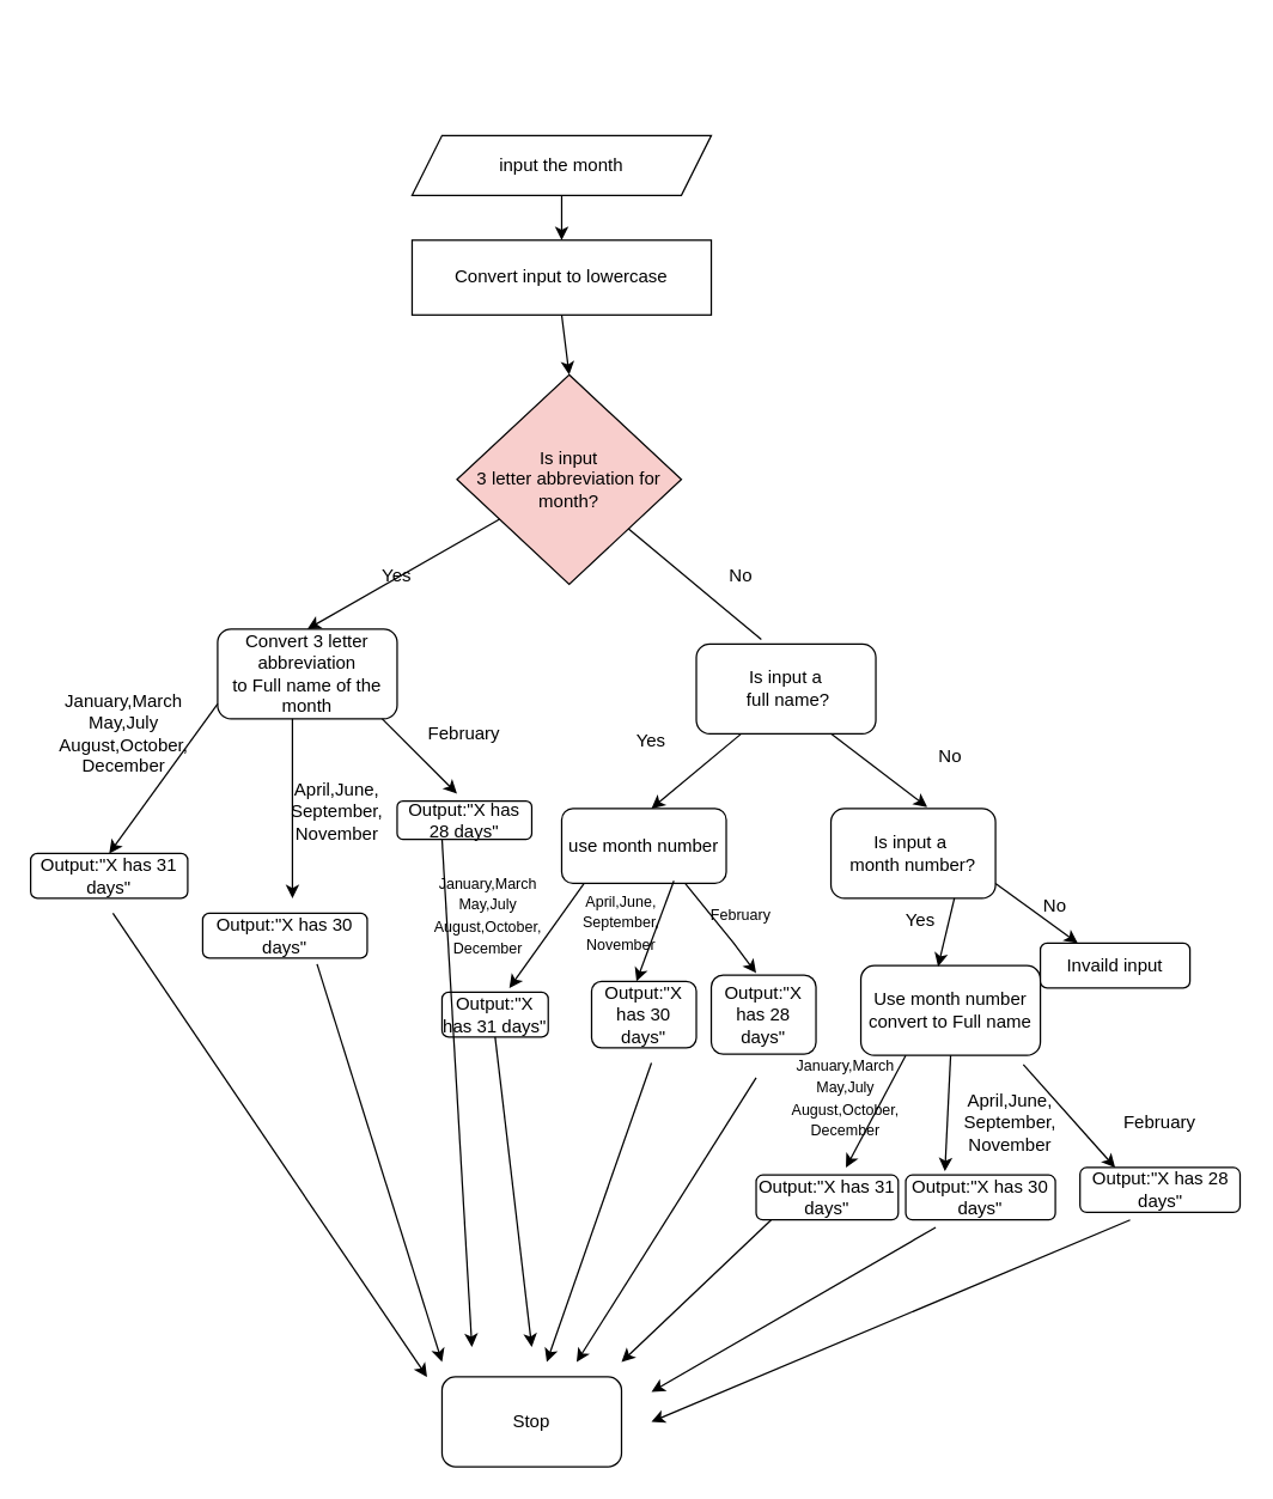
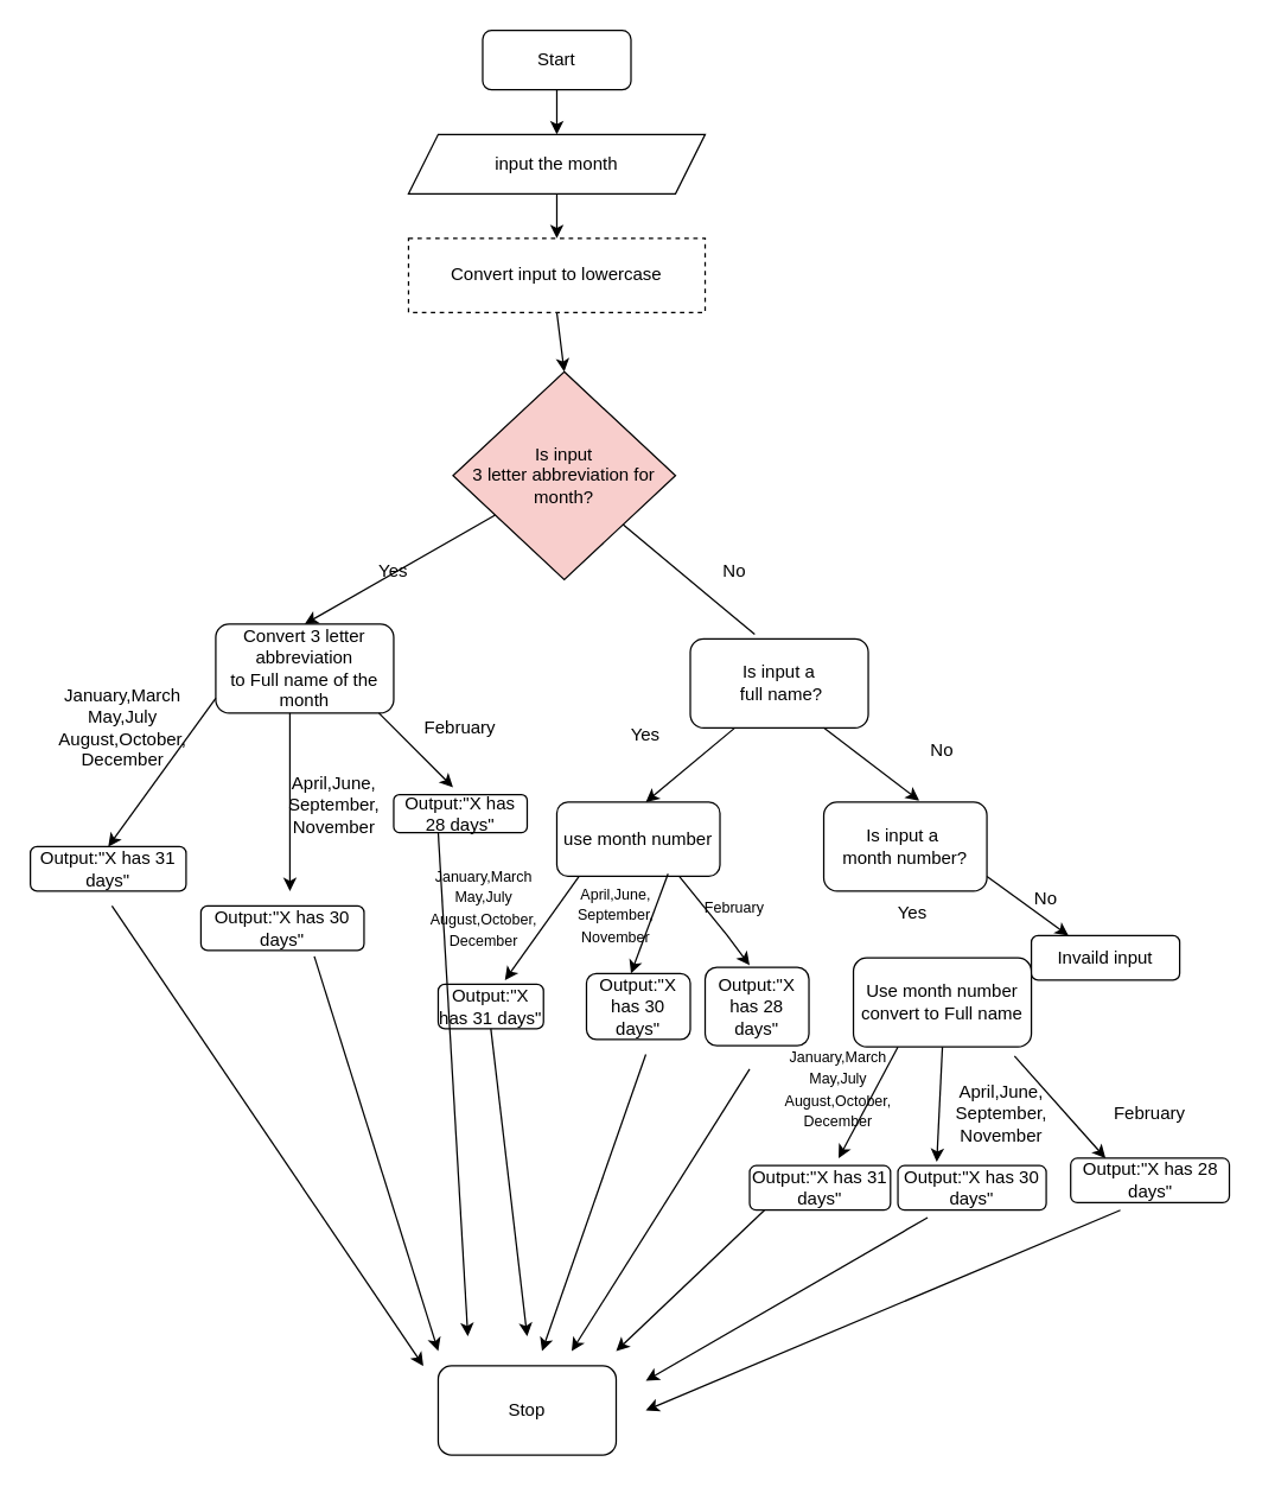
  <mxCell id="0" />
  <mxCell id="1" parent="0" />
+ <mxCell id="2" value="Start" style="rounded=1;whiteSpace=wrap;html=1;" vertex="1" parent="1"><mxGeometry x="325" y="20" width="100" height="40" as="geometry" /></mxCell>
  <mxCell id="3" value="input the month" style="shape=parallelogram;perimeter=parallelogramPerimeter;whiteSpace=wrap;html=1;fixedSize=1;" vertex="1" parent="1"><mxGeometry x="275" y="90" width="200" height="40" as="geometry" /></mxCell>
- <mxCell id="5" value="Convert input to lowercase" style="rounded=0;whiteSpace=wrap;html=1;" vertex="1" parent="1"><mxGeometry x="275" y="160" width="200" height="50" as="geometry" /></mxCell>
+ <mxCell id="4" value="" style="endArrow=classic;html=1;rounded=0;entryX=0.5;entryY=0;entryDx=0;entryDy=0;" edge="1" parent="1" source="2" target="3"><mxGeometry width="50" height="50" relative="1" as="geometry"><mxPoint x="395" y="280" as="sourcePoint" /><mxPoint x="445" y="230" as="targetPoint" /></mxGeometry></mxCell>
+ <mxCell id="5" value="Convert input to lowercase" style="rounded=0;whiteSpace=wrap;html=1;dashed=1;" vertex="1" parent="1"><mxGeometry x="275" y="160" width="200" height="50" as="geometry" /></mxCell>
  <mxCell id="6" value="Is input &lt;br&gt;3 letter abbreviation for&lt;br&gt;month?" style="rhombus;whiteSpace=wrap;html=1;fillColor=#f8cecc;" vertex="1" parent="1"><mxGeometry x="305" y="250" width="150" height="140" as="geometry" /></mxCell>
  <mxCell id="7" value="" style="endArrow=classic;html=1;rounded=0;exitX=0.5;exitY=1;exitDx=0;exitDy=0;entryX=0.5;entryY=0;entryDx=0;entryDy=0;" edge="1" parent="1" source="3" target="5"><mxGeometry width="50" height="50" relative="1" as="geometry"><mxPoint x="355" y="200" as="sourcePoint" /><mxPoint x="405" y="150" as="targetPoint" /></mxGeometry></mxCell>
  <mxCell id="8" value="Convert 3 letter abbreviation&lt;br&gt;to Full name of the month" style="rounded=1;whiteSpace=wrap;html=1;" vertex="1" parent="1"><mxGeometry x="145" y="420" width="120" height="60" as="geometry" /></mxCell>
  <mxCell id="9" value="" style="endArrow=classic;html=1;rounded=0;entryX=0.5;entryY=0;entryDx=0;entryDy=0;" edge="1" parent="1" source="6" target="8"><mxGeometry width="50" height="50" relative="1" as="geometry"><mxPoint x="355" y="450" as="sourcePoint" /><mxPoint x="405" y="400" as="targetPoint" /></mxGeometry></mxCell>
  <mxCell id="10" value="Yes" style="text;html=1;strokeColor=none;fillColor=none;align=center;verticalAlign=middle;whiteSpace=wrap;rounded=0;" vertex="1" parent="1"><mxGeometry x="235" y="370" width="60" height="30" as="geometry" /></mxCell>
  <mxCell id="11" value="Is input a&lt;br&gt;&amp;nbsp;full&amp;nbsp;name?" style="rounded=1;whiteSpace=wrap;html=1;" vertex="1" parent="1"><mxGeometry x="465" y="430" width="120" height="60" as="geometry" /></mxCell>
  <mxCell id="12" value="" style="endArrow=none;html=1;rounded=0;entryX=0.362;entryY=-0.05;entryDx=0;entryDy=0;entryPerimeter=0;" edge="1" parent="1" source="6" target="11"><mxGeometry width="50" height="50" relative="1" as="geometry"><mxPoint x="475" y="360" as="sourcePoint" /><mxPoint x="380" y="437" as="targetPoint" /></mxGeometry></mxCell>
  <mxCell id="13" value="No" style="text;html=1;strokeColor=none;fillColor=none;align=center;verticalAlign=middle;whiteSpace=wrap;rounded=0;" vertex="1" parent="1"><mxGeometry x="465" y="370" width="60" height="30" as="geometry" /></mxCell>
  <mxCell id="14" value="use month number" style="rounded=1;whiteSpace=wrap;html=1;" vertex="1" parent="1"><mxGeometry x="375" y="540" width="110" height="50" as="geometry" /></mxCell>
  <mxCell id="15" value="Is input a&amp;nbsp;&lt;br&gt;month number?" style="rounded=1;whiteSpace=wrap;html=1;" vertex="1" parent="1"><mxGeometry x="555" y="540" width="110" height="60" as="geometry" /></mxCell>
  <mxCell id="16" value="" style="endArrow=classic;html=1;rounded=0;" edge="1" parent="1"><mxGeometry width="50" height="50" relative="1" as="geometry"><mxPoint x="495" y="490" as="sourcePoint" /><mxPoint x="435" y="540" as="targetPoint" /></mxGeometry></mxCell>
  <mxCell id="17" value="" style="endArrow=classic;html=1;rounded=0;entryX=0.585;entryY=-0.017;entryDx=0;entryDy=0;entryPerimeter=0;" edge="1" parent="1" target="15"><mxGeometry width="50" height="50" relative="1" as="geometry"><mxPoint x="555" y="490" as="sourcePoint" /><mxPoint x="615" y="535" as="targetPoint" /></mxGeometry></mxCell>
  <mxCell id="18" value="" style="endArrow=classic;html=1;rounded=0;exitX=0.5;exitY=1;exitDx=0;exitDy=0;entryX=0.5;entryY=0;entryDx=0;entryDy=0;" edge="1" parent="1" source="5" target="6"><mxGeometry width="50" height="50" relative="1" as="geometry"><mxPoint x="355" y="280" as="sourcePoint" /><mxPoint x="405" y="230" as="targetPoint" /></mxGeometry></mxCell>
  <mxCell id="19" value="Yes" style="text;html=1;strokeColor=none;fillColor=none;align=center;verticalAlign=middle;whiteSpace=wrap;rounded=0;" vertex="1" parent="1"><mxGeometry x="405" y="480" width="60" height="30" as="geometry" /></mxCell>
  <mxCell id="20" value="No" style="text;html=1;strokeColor=none;fillColor=none;align=center;verticalAlign=middle;whiteSpace=wrap;rounded=0;" vertex="1" parent="1"><mxGeometry x="605" y="490" width="60" height="30" as="geometry" /></mxCell>
  <mxCell id="21" value="Use month number&lt;br&gt;convert to Full name" style="rounded=1;whiteSpace=wrap;html=1;" vertex="1" parent="1"><mxGeometry x="575" y="645" width="120" height="60" as="geometry" /></mxCell>
  <mxCell id="22" value="Invaild input" style="rounded=1;whiteSpace=wrap;html=1;" vertex="1" parent="1"><mxGeometry x="695" y="630" width="100" height="30" as="geometry" /></mxCell>
- <mxCell id="23" value="" style="endArrow=classic;html=1;rounded=0;entryX=0.43;entryY=0.01;entryDx=0;entryDy=0;entryPerimeter=0;exitX=0.75;exitY=1;exitDx=0;exitDy=0;" edge="1" parent="1" source="15" target="21"><mxGeometry width="50" height="50" relative="1" as="geometry"><mxPoint x="585" y="600" as="sourcePoint" /><mxPoint x="525" y="650" as="targetPoint" /></mxGeometry></mxCell>
  <mxCell id="24" value="" style="endArrow=classic;html=1;rounded=0;entryX=0.25;entryY=0;entryDx=0;entryDy=0;" edge="1" parent="1" target="22"><mxGeometry width="50" height="50" relative="1" as="geometry"><mxPoint x="665" y="590" as="sourcePoint" /><mxPoint x="715" y="640" as="targetPoint" /></mxGeometry></mxCell>
  <mxCell id="25" value="" style="endArrow=classic;html=1;rounded=0;exitX=0.25;exitY=1;exitDx=0;exitDy=0;" edge="1" parent="1" source="21"><mxGeometry width="50" height="50" relative="1" as="geometry"><mxPoint x="559" y="700" as="sourcePoint" /><mxPoint x="565" y="780" as="targetPoint" /></mxGeometry></mxCell>
  <mxCell id="26" value="" style="endArrow=classic;html=1;rounded=0;exitX=0.5;exitY=1;exitDx=0;exitDy=0;entryX=0.135;entryY=1.086;entryDx=0;entryDy=0;entryPerimeter=0;" edge="1" parent="1" source="21" target="43"><mxGeometry width="50" height="50" relative="1" as="geometry"><mxPoint x="515" y="710" as="sourcePoint" /><mxPoint x="595" y="850" as="targetPoint" /></mxGeometry></mxCell>
  <mxCell id="27" value="Output:&quot;X has 31 days&quot;" style="rounded=1;whiteSpace=wrap;html=1;" vertex="1" parent="1"><mxGeometry x="505" y="785" width="95" height="30" as="geometry" /></mxCell>
  <mxCell id="28" value="Output:&quot;X has 30 days&quot;" style="rounded=1;whiteSpace=wrap;html=1;" vertex="1" parent="1"><mxGeometry x="605" y="785" width="100" height="30" as="geometry" /></mxCell>
  <mxCell id="29" value="" style="endArrow=classic;html=1;rounded=0;exitX=0.905;exitY=1.103;exitDx=0;exitDy=0;exitPerimeter=0;" edge="1" parent="1" source="21"><mxGeometry width="50" height="50" relative="1" as="geometry"><mxPoint x="615" y="700" as="sourcePoint" /><mxPoint x="745" y="780" as="targetPoint" /></mxGeometry></mxCell>
  <mxCell id="30" value="Output:&quot;X has 28 days&quot;" style="rounded=1;whiteSpace=wrap;html=1;" vertex="1" parent="1"><mxGeometry x="721.5" y="780" width="107" height="30" as="geometry" /></mxCell>
  <mxCell id="31" value="No" style="text;html=1;strokeColor=none;fillColor=none;align=center;verticalAlign=middle;whiteSpace=wrap;rounded=0;" vertex="1" parent="1"><mxGeometry x="675" y="590" width="60" height="30" as="geometry" /></mxCell>
  <mxCell id="32" value="Yes" style="text;html=1;strokeColor=none;fillColor=none;align=center;verticalAlign=middle;whiteSpace=wrap;rounded=0;" vertex="1" parent="1"><mxGeometry x="585" y="600" width="60" height="30" as="geometry" /></mxCell>
  <mxCell id="33" value="" style="endArrow=classic;html=1;rounded=0;entryX=0.5;entryY=0;entryDx=0;entryDy=0;" edge="1" parent="1" target="35"><mxGeometry width="50" height="50" relative="1" as="geometry"><mxPoint x="145" y="470" as="sourcePoint" /><mxPoint x="51" y="520" as="targetPoint" /></mxGeometry></mxCell>
  <mxCell id="34" value="" style="endArrow=classic;html=1;rounded=0;exitX=0.5;exitY=1;exitDx=0;exitDy=0;" edge="1" parent="1"><mxGeometry width="50" height="50" relative="1" as="geometry"><mxPoint x="195" y="480" as="sourcePoint" /><mxPoint x="195" y="600" as="targetPoint" /></mxGeometry></mxCell>
  <mxCell id="35" value="Output:&quot;X has 31 days&quot;" style="rounded=1;whiteSpace=wrap;html=1;" vertex="1" parent="1"><mxGeometry x="20" y="570" width="105" height="30" as="geometry" /></mxCell>
  <mxCell id="36" value="Output:&quot;X has 30 days&quot;" style="rounded=1;whiteSpace=wrap;html=1;" vertex="1" parent="1"><mxGeometry x="135" y="610" width="110" height="30" as="geometry" /></mxCell>
  <mxCell id="37" value="April,June,&lt;br&gt;September,&lt;br&gt;November" style="text;html=1;strokeColor=none;fillColor=none;align=center;verticalAlign=middle;whiteSpace=wrap;rounded=0;" vertex="1" parent="1"><mxGeometry x="165" y="514.5" width="120" height="55.5" as="geometry" /></mxCell>
  <mxCell id="38" value="January,March&lt;br&gt;May,July&lt;br&gt;August,October,&lt;br&gt;December" style="text;html=1;strokeColor=none;fillColor=none;align=center;verticalAlign=middle;whiteSpace=wrap;rounded=0;" vertex="1" parent="1"><mxGeometry x="25" y="460" width="115" height="60" as="geometry" /></mxCell>
  <mxCell id="39" value="Output:&quot;X has 28 days&quot;" style="rounded=1;whiteSpace=wrap;html=1;" vertex="1" parent="1"><mxGeometry x="265" y="535" width="90" height="25.5" as="geometry" /></mxCell>
  <mxCell id="40" value="" style="endArrow=classic;html=1;rounded=0;" edge="1" parent="1"><mxGeometry width="50" height="50" relative="1" as="geometry"><mxPoint x="255" y="480" as="sourcePoint" /><mxPoint x="305" y="530" as="targetPoint" /></mxGeometry></mxCell>
  <mxCell id="41" value="&lt;font style=&quot;font-size: 10px;&quot;&gt;February&lt;/font&gt;" style="text;html=1;strokeColor=none;fillColor=none;align=center;verticalAlign=middle;whiteSpace=wrap;rounded=0;" vertex="1" parent="1"><mxGeometry x="465" y="595.69" width="60" height="30" as="geometry" /></mxCell>
  <mxCell id="42" value="&lt;font style=&quot;font-size: 10px;&quot;&gt;January,March&lt;br&gt;May,July&lt;br&gt;August,October,&lt;br&gt;December&lt;/font&gt;" style="text;html=1;strokeColor=none;fillColor=none;align=center;verticalAlign=middle;whiteSpace=wrap;rounded=0;" vertex="1" parent="1"><mxGeometry x="515" y="710" width="100" height="45" as="geometry" /></mxCell>
  <mxCell id="43" value="April,June,&lt;br&gt;September,&lt;br&gt;November" style="text;html=1;strokeColor=none;fillColor=none;align=center;verticalAlign=middle;whiteSpace=wrap;rounded=0;" vertex="1" parent="1"><mxGeometry x="615" y="722.25" width="120" height="55.5" as="geometry" /></mxCell>
  <mxCell id="44" value="February" style="text;html=1;strokeColor=none;fillColor=none;align=center;verticalAlign=middle;whiteSpace=wrap;rounded=0;" vertex="1" parent="1"><mxGeometry x="745" y="735" width="60" height="30" as="geometry" /></mxCell>
  <mxCell id="45" value="Output:&quot;X has 28 days&quot;" style="rounded=1;whiteSpace=wrap;html=1;" vertex="1" parent="1"><mxGeometry x="475" y="651.37" width="70" height="52.75" as="geometry" /></mxCell>
  <mxCell id="46" value="" style="endArrow=classic;html=1;rounded=0;exitX=0.75;exitY=1;exitDx=0;exitDy=0;" edge="1" parent="1" source="14"><mxGeometry width="50" height="50" relative="1" as="geometry"><mxPoint x="440" y="600" as="sourcePoint" /><mxPoint x="505" y="650" as="targetPoint" /><Array as="points"><mxPoint x="490" y="630" /></Array></mxGeometry></mxCell>
  <mxCell id="47" value="Output:&quot;X has 30 days&quot;" style="rounded=1;whiteSpace=wrap;html=1;" vertex="1" parent="1"><mxGeometry x="395" y="655.49" width="70" height="44.5" as="geometry" /></mxCell>
  <mxCell id="48" value="" style="endArrow=classic;html=1;rounded=0;exitX=0.5;exitY=1;exitDx=0;exitDy=0;" edge="1" parent="1"><mxGeometry width="50" height="50" relative="1" as="geometry"><mxPoint x="450" y="588.24" as="sourcePoint" /><mxPoint x="425" y="655.49" as="targetPoint" /></mxGeometry></mxCell>
  <mxCell id="49" value="&lt;font style=&quot;font-size: 10px;&quot;&gt;April,June,&lt;br&gt;September,&lt;br&gt;November&lt;/font&gt;" style="text;html=1;strokeColor=none;fillColor=none;align=center;verticalAlign=middle;whiteSpace=wrap;rounded=0;" vertex="1" parent="1"><mxGeometry x="380" y="600" width="70" height="31.38" as="geometry" /></mxCell>
  <mxCell id="50" value="Output:&quot;X has 31 days&quot;" style="rounded=1;whiteSpace=wrap;html=1;" vertex="1" parent="1"><mxGeometry x="295" y="662.74" width="71" height="30" as="geometry" /></mxCell>
  <mxCell id="51" value="&lt;font style=&quot;font-size: 10px;&quot;&gt;January,March&lt;br&gt;May,July&lt;br&gt;August,October,&lt;br&gt;December&lt;/font&gt;" style="text;html=1;strokeColor=none;fillColor=none;align=center;verticalAlign=middle;whiteSpace=wrap;rounded=0;" vertex="1" parent="1"><mxGeometry x="285" y="590" width="82" height="41.38" as="geometry" /></mxCell>
  <mxCell id="52" value="" style="endArrow=classic;html=1;rounded=0;" edge="1" parent="1"><mxGeometry width="50" height="50" relative="1" as="geometry"><mxPoint x="390" y="590" as="sourcePoint" /><mxPoint x="340" y="660" as="targetPoint" /></mxGeometry></mxCell>
  <mxCell id="53" value="Stop" style="rounded=1;whiteSpace=wrap;html=1;" vertex="1" parent="1"><mxGeometry x="295" y="920" width="120" height="60" as="geometry" /></mxCell>
  <mxCell id="54" value="February" style="text;html=1;strokeColor=none;fillColor=none;align=center;verticalAlign=middle;whiteSpace=wrap;rounded=0;" vertex="1" parent="1"><mxGeometry x="280" y="475" width="60" height="30" as="geometry" /></mxCell>
  <mxCell id="55" value="" style="endArrow=classic;html=1;rounded=0;" edge="1" parent="1"><mxGeometry width="50" height="50" relative="1" as="geometry"><mxPoint x="75" y="610" as="sourcePoint" /><mxPoint x="285" y="920" as="targetPoint" /></mxGeometry></mxCell>
  <mxCell id="56" value="" style="endArrow=classic;html=1;rounded=0;exitX=0.695;exitY=1.133;exitDx=0;exitDy=0;exitPerimeter=0;" edge="1" parent="1" source="36"><mxGeometry width="50" height="50" relative="1" as="geometry"><mxPoint x="325" y="777.75" as="sourcePoint" /><mxPoint x="295" y="910" as="targetPoint" /></mxGeometry></mxCell>
  <mxCell id="57" value="" style="endArrow=classic;html=1;rounded=0;exitX=0.5;exitY=1;exitDx=0;exitDy=0;" edge="1" parent="1" source="50"><mxGeometry width="50" height="50" relative="1" as="geometry"><mxPoint x="425" y="710" as="sourcePoint" /><mxPoint x="355" y="900" as="targetPoint" /></mxGeometry></mxCell>
  <mxCell id="58" value="" style="endArrow=classic;html=1;rounded=0;" edge="1" parent="1"><mxGeometry width="50" height="50" relative="1" as="geometry"><mxPoint x="295" y="560.5" as="sourcePoint" /><mxPoint x="315" y="900" as="targetPoint" /></mxGeometry></mxCell>
  <mxCell id="59" value="" style="endArrow=classic;html=1;rounded=0;" edge="1" parent="1"><mxGeometry width="50" height="50" relative="1" as="geometry"><mxPoint x="435" y="710" as="sourcePoint" /><mxPoint x="365" y="910" as="targetPoint" /></mxGeometry></mxCell>
  <mxCell id="60" value="" style="endArrow=classic;html=1;rounded=0;" edge="1" parent="1"><mxGeometry width="50" height="50" relative="1" as="geometry"><mxPoint x="505" y="720" as="sourcePoint" /><mxPoint x="385" y="910" as="targetPoint" /></mxGeometry></mxCell>
  <mxCell id="61" value="" style="endArrow=classic;html=1;rounded=0;" edge="1" parent="1"><mxGeometry width="50" height="50" relative="1" as="geometry"><mxPoint x="515" y="815" as="sourcePoint" /><mxPoint x="415" y="910" as="targetPoint" /></mxGeometry></mxCell>
  <mxCell id="62" value="" style="endArrow=classic;html=1;rounded=0;" edge="1" parent="1"><mxGeometry width="50" height="50" relative="1" as="geometry"><mxPoint x="625" y="820" as="sourcePoint" /><mxPoint x="435" y="930" as="targetPoint" /></mxGeometry></mxCell>
  <mxCell id="63" value="" style="endArrow=classic;html=1;rounded=0;" edge="1" parent="1"><mxGeometry width="50" height="50" relative="1" as="geometry"><mxPoint x="755" y="815" as="sourcePoint" /><mxPoint x="435" y="950" as="targetPoint" /></mxGeometry></mxCell>
